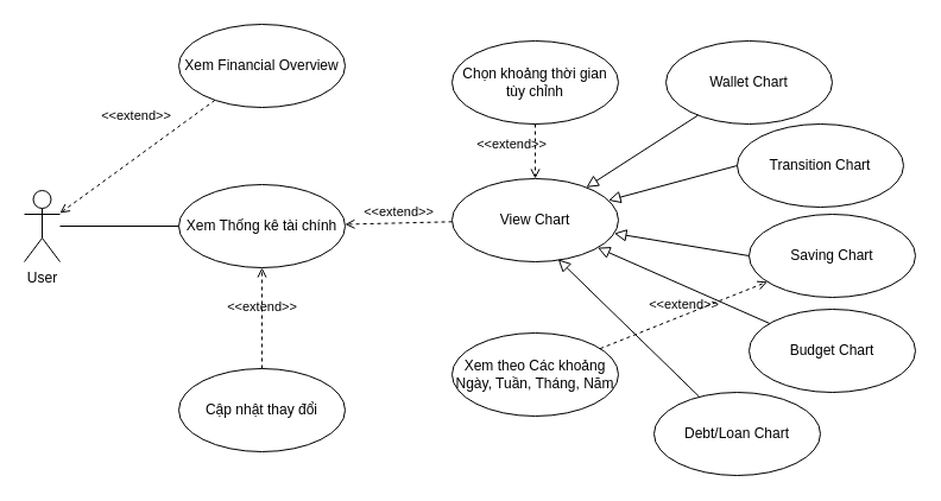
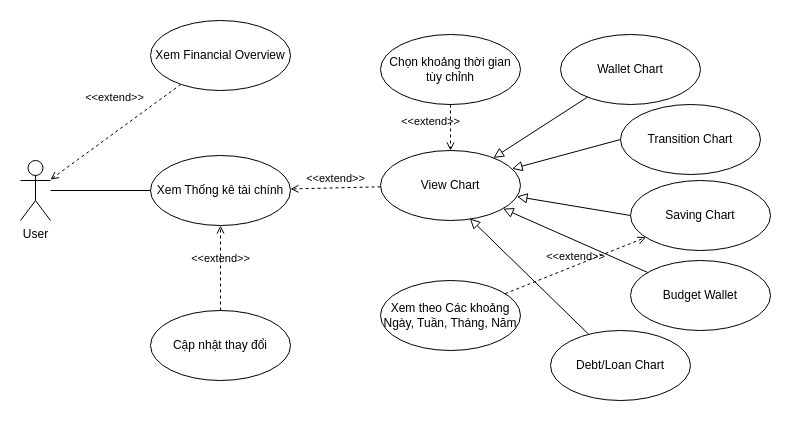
  <mxCell id="0" />
  <mxCell id="1" parent="0" />
  <mxCell id="2" value="User" style="shape=umlActor;verticalLabelPosition=bottom;verticalAlign=top;html=1;outlineConnect=0;" vertex="1" parent="1"><mxGeometry x="20" y="160" width="30" height="60" as="geometry" /></mxCell>
  <mxCell id="3" value="View Chart" style="ellipse;whiteSpace=wrap;html=1;" vertex="1" parent="1"><mxGeometry x="380" y="150" width="140" height="70" as="geometry" /></mxCell>
  <mxCell id="4" value="Xem Thống kê tài chính" style="ellipse;whiteSpace=wrap;html=1;" vertex="1" parent="1"><mxGeometry x="150" y="155" width="140" height="70" as="geometry" /></mxCell>
  <mxCell id="5" value="" style="endArrow=none;html=1;rounded=0;" edge="1" parent="1" source="2" target="4"><mxGeometry width="50" height="50" relative="1" as="geometry"><mxPoint x="80" y="324" as="sourcePoint" /><mxPoint x="234" y="180" as="targetPoint" /></mxGeometry></mxCell>
  <mxCell id="6" value="Xem Financial Overview" style="ellipse;whiteSpace=wrap;html=1;" vertex="1" parent="1"><mxGeometry x="150" y="20" width="140" height="70" as="geometry" /></mxCell>
  <mxCell id="7" value="&amp;lt;&amp;lt;extend&amp;gt;&amp;gt;" style="html=1;verticalAlign=bottom;labelBackgroundColor=none;endArrow=open;endFill=0;dashed=1;rounded=0;" edge="1" parent="1" source="6" target="2"><mxGeometry x="-0.164" y="-21" width="160" relative="1" as="geometry"><mxPoint x="364" y="43" as="sourcePoint" /><mxPoint x="260" y="87" as="targetPoint" /><mxPoint as="offset" /></mxGeometry></mxCell>
  <mxCell id="8" value="&amp;lt;&amp;lt;extend&amp;gt;&amp;gt;" style="html=1;verticalAlign=bottom;labelBackgroundColor=none;endArrow=open;endFill=0;dashed=1;rounded=0;" edge="1" parent="1" source="3" target="4"><mxGeometry width="160" relative="1" as="geometry"><mxPoint x="494" y="168" as="sourcePoint" /><mxPoint x="390" y="212" as="targetPoint" /></mxGeometry></mxCell>
  <mxCell id="9" value="Cập nhật thay đổi" style="ellipse;whiteSpace=wrap;html=1;" vertex="1" parent="1"><mxGeometry x="150" y="310" width="140" height="70" as="geometry" /></mxCell>
  <mxCell id="10" value="&amp;lt;&amp;lt;extend&amp;gt;&amp;gt;" style="html=1;verticalAlign=bottom;labelBackgroundColor=none;endArrow=open;endFill=0;dashed=1;rounded=0;" edge="1" parent="1" source="9" target="4"><mxGeometry width="160" relative="1" as="geometry"><mxPoint x="479" y="243" as="sourcePoint" /><mxPoint x="315" y="264" as="targetPoint" /></mxGeometry></mxCell>
  <mxCell id="11" value="Wallet Chart" style="ellipse;whiteSpace=wrap;html=1;" vertex="1" parent="1"><mxGeometry x="560" y="34" width="140" height="70" as="geometry" /></mxCell>
  <mxCell id="12" value="" style="endArrow=block;html=1;rounded=0;align=center;verticalAlign=bottom;endFill=0;labelBackgroundColor=none;endSize=8;" edge="1" parent="1" target="3" source="11"><mxGeometry relative="1" as="geometry"><mxPoint x="944" y="151" as="sourcePoint" /><mxPoint x="500" y="95" as="targetPoint" /></mxGeometry></mxCell>
  <mxCell id="13" value="" style="resizable=0;html=1;align=center;verticalAlign=top;labelBackgroundColor=none;" connectable="0" vertex="1" parent="12"><mxGeometry relative="1" as="geometry" /></mxCell>
  <mxCell id="14" value="Transition Chart" style="ellipse;whiteSpace=wrap;html=1;" vertex="1" parent="1"><mxGeometry x="620" y="104" width="140" height="70" as="geometry" /></mxCell>
  <mxCell id="15" value="" style="endArrow=block;html=1;rounded=0;align=center;verticalAlign=bottom;endFill=0;labelBackgroundColor=none;endSize=8;exitX=0;exitY=0.5;exitDx=0;exitDy=0;" edge="1" parent="1" source="14" target="3"><mxGeometry relative="1" as="geometry"><mxPoint x="585" y="122" as="sourcePoint" /><mxPoint x="505" y="168" as="targetPoint" /></mxGeometry></mxCell>
  <mxCell id="16" value="" style="resizable=0;html=1;align=center;verticalAlign=top;labelBackgroundColor=none;" connectable="0" vertex="1" parent="15"><mxGeometry relative="1" as="geometry" /></mxCell>
  <mxCell id="17" value="Saving Chart" style="ellipse;whiteSpace=wrap;html=1;" vertex="1" parent="1"><mxGeometry x="630" y="180" width="140" height="70" as="geometry" /></mxCell>
  <mxCell id="18" value="" style="endArrow=block;html=1;rounded=0;align=center;verticalAlign=bottom;endFill=0;labelBackgroundColor=none;endSize=8;exitX=0;exitY=0.5;exitDx=0;exitDy=0;" edge="1" parent="1" source="17" target="3"><mxGeometry relative="1" as="geometry"><mxPoint x="575" y="212" as="sourcePoint" /><mxPoint x="510" y="275" as="targetPoint" /></mxGeometry></mxCell>
  <mxCell id="19" value="" style="resizable=0;html=1;align=center;verticalAlign=top;labelBackgroundColor=none;" connectable="0" vertex="1" parent="18"><mxGeometry relative="1" as="geometry" /></mxCell>
  <mxCell id="20" value="Xem theo Các khoảng Ngày, Tuần, Tháng, Năm" style="ellipse;whiteSpace=wrap;html=1;" vertex="1" parent="1"><mxGeometry x="380" y="280" width="140" height="70" as="geometry" /></mxCell>
  <mxCell id="21" value="&amp;lt;&amp;lt;extend&amp;gt;&amp;gt;" style="html=1;verticalAlign=bottom;labelBackgroundColor=none;endArrow=open;endFill=0;dashed=1;rounded=0;" edge="1" parent="1" source="20" target="17"><mxGeometry width="160" relative="1" as="geometry"><mxPoint x="657" y="272" as="sourcePoint" /><mxPoint x="430" y="250" as="targetPoint" /></mxGeometry></mxCell>
  <mxCell id="22" value="Chọn khoảng thời gian tùy chỉnh" style="ellipse;whiteSpace=wrap;html=1;" vertex="1" parent="1"><mxGeometry x="380" y="34" width="140" height="70" as="geometry" /></mxCell>
  <mxCell id="23" value="&amp;lt;&amp;lt;extend&amp;gt;&amp;gt;" style="html=1;verticalAlign=bottom;labelBackgroundColor=none;endArrow=open;endFill=0;dashed=1;rounded=0;" edge="1" parent="1" source="22" target="3"><mxGeometry x="0.13" y="-20" width="160" relative="1" as="geometry"><mxPoint x="657" y="16" as="sourcePoint" /><mxPoint x="444.366" y="114.068" as="targetPoint" /><mxPoint as="offset" /></mxGeometry></mxCell>
- <mxCell id="24" value="Budget Chart" style="ellipse;whiteSpace=wrap;html=1;" vertex="1" parent="1"><mxGeometry x="630" y="260" width="140" height="70" as="geometry" /></mxCell>
+ <mxCell id="24" value="Budget Wallet" style="ellipse;whiteSpace=wrap;html=1;" vertex="1" parent="1"><mxGeometry x="630" y="260" width="140" height="70" as="geometry" /></mxCell>
  <mxCell id="25" value="" style="endArrow=block;html=1;rounded=0;align=center;verticalAlign=bottom;endFill=0;labelBackgroundColor=none;endSize=8;" edge="1" parent="1" source="24" target="3"><mxGeometry relative="1" as="geometry"><mxPoint x="640" y="290" as="sourcePoint" /><mxPoint x="501.5" y="280" as="targetPoint" /></mxGeometry></mxCell>
  <mxCell id="26" value="" style="resizable=0;html=1;align=center;verticalAlign=top;labelBackgroundColor=none;" connectable="0" vertex="1" parent="25"><mxGeometry relative="1" as="geometry" /></mxCell>
  <mxCell id="27" value="Debt/Loan Chart" style="ellipse;whiteSpace=wrap;html=1;" vertex="1" parent="1"><mxGeometry x="550" y="330" width="140" height="70" as="geometry" /></mxCell>
  <mxCell id="28" value="" style="endArrow=block;html=1;rounded=0;align=center;verticalAlign=bottom;endFill=0;labelBackgroundColor=none;endSize=8;entryX=0.638;entryY=0.971;entryDx=0;entryDy=0;entryPerimeter=0;" edge="1" parent="1" source="27" target="3"><mxGeometry relative="1" as="geometry"><mxPoint x="610" y="315" as="sourcePoint" /><mxPoint x="497" y="225" as="targetPoint" /></mxGeometry></mxCell>
  <mxCell id="29" value="" style="resizable=0;html=1;align=center;verticalAlign=top;labelBackgroundColor=none;" connectable="0" vertex="1" parent="28"><mxGeometry relative="1" as="geometry" /></mxCell>
